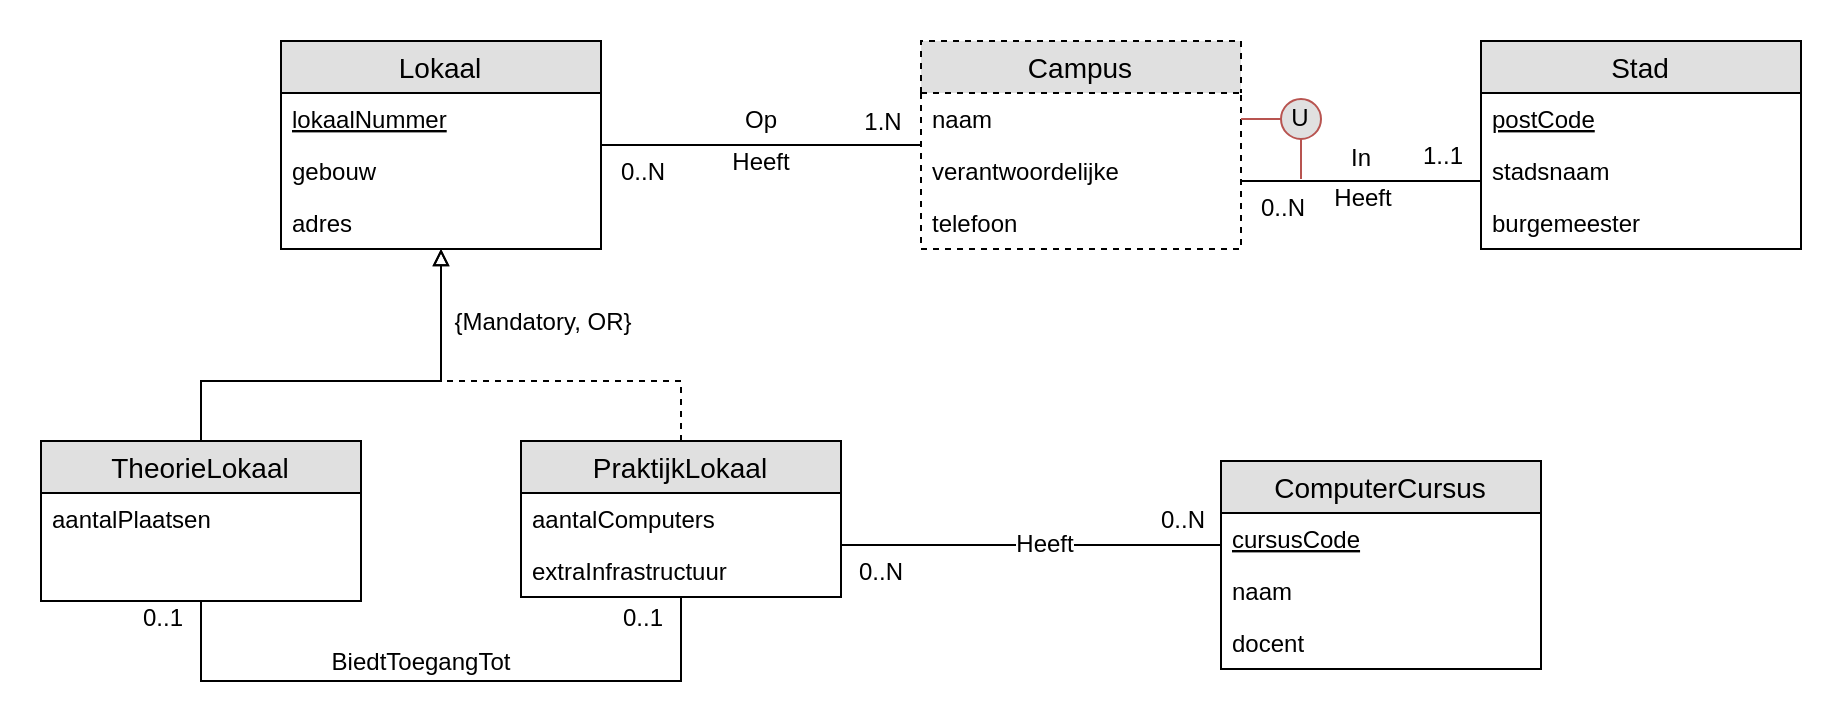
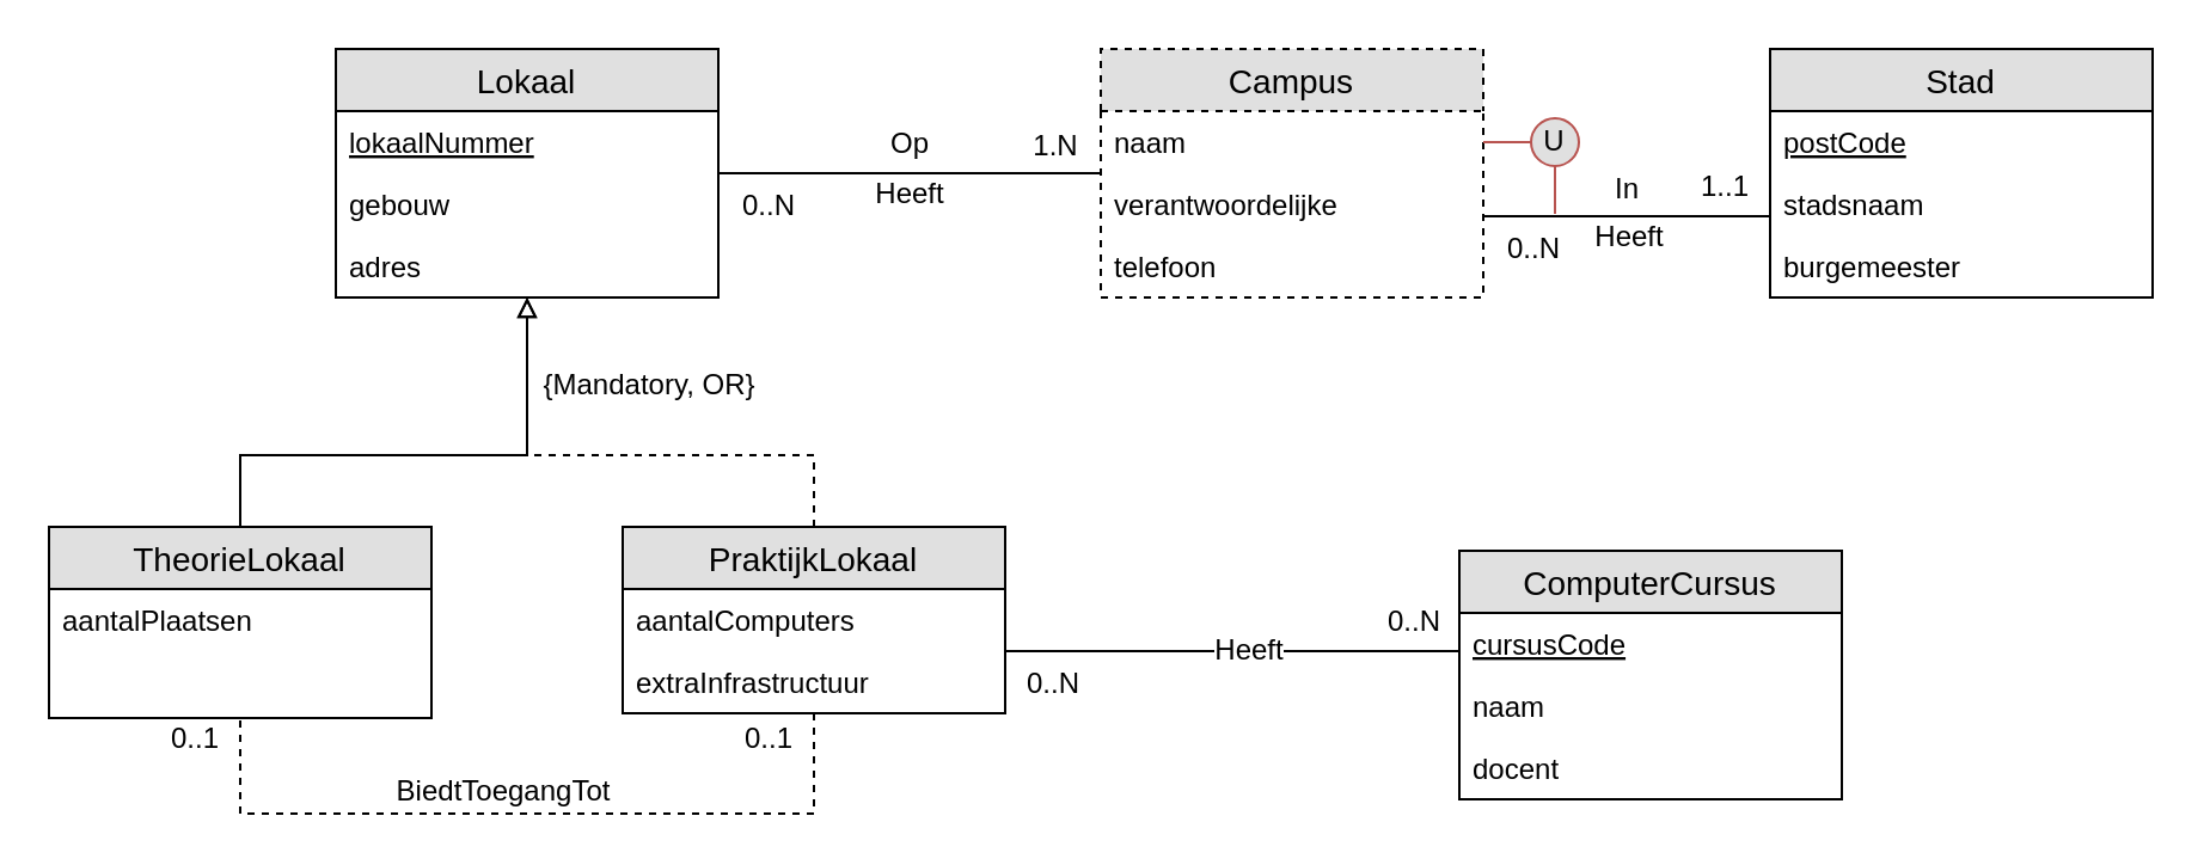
  <mxCell id="0" />
  <mxCell id="1" parent="0" />
  <mxCell id="2" style="edgeStyle=orthogonalEdgeStyle;rounded=0;orthogonalLoop=1;jettySize=auto;html=1;endArrow=none;endFill=0;" edge="1" parent="1" source="7" target="36"><mxGeometry relative="1" as="geometry" /></mxCell>
  <mxCell id="3" value="Op" style="text;html=1;resizable=0;points=[];align=center;verticalAlign=middle;labelBackgroundColor=#ffffff;" vertex="1" connectable="0" parent="2"><mxGeometry x="-0.147" y="-1" relative="1" as="geometry"><mxPoint x="11.5" y="-14" as="offset" /></mxGeometry></mxCell>
  <mxCell id="4" value="Heeft" style="text;html=1;resizable=0;points=[];align=center;verticalAlign=middle;labelBackgroundColor=#ffffff;" vertex="1" connectable="0" parent="2"><mxGeometry x="-0.133" y="-3" relative="1" as="geometry"><mxPoint x="10.5" y="5" as="offset" /></mxGeometry></mxCell>
  <mxCell id="5" value="0..N" style="text;html=1;resizable=0;points=[];align=center;verticalAlign=middle;labelBackgroundColor=#ffffff;" vertex="1" connectable="0" parent="2"><mxGeometry x="-0.843" y="-2" relative="1" as="geometry"><mxPoint x="7.5" y="11" as="offset" /></mxGeometry></mxCell>
  <mxCell id="6" value="1.N" style="text;html=1;resizable=0;points=[];align=center;verticalAlign=middle;labelBackgroundColor=#ffffff;" vertex="1" connectable="0" parent="2"><mxGeometry x="0.738" y="2" relative="1" as="geometry"><mxPoint x="1" y="-10" as="offset" /></mxGeometry></mxCell>
  <mxCell id="7" value="Lokaal" style="swimlane;fontStyle=0;childLayout=stackLayout;horizontal=1;startSize=26;fillColor=#e0e0e0;horizontalStack=0;resizeParent=1;resizeParentMax=0;resizeLast=0;collapsible=1;marginBottom=0;swimlaneFillColor=#ffffff;align=center;fontSize=14;" vertex="1" parent="1"><mxGeometry x="140" y="20" width="160" height="104" as="geometry" /></mxCell>
  <mxCell id="8" value="lokaalNummer" style="text;strokeColor=none;fillColor=none;spacingLeft=4;spacingRight=4;overflow=hidden;rotatable=0;points=[[0,0.5],[1,0.5]];portConstraint=eastwest;fontSize=12;fontStyle=4" vertex="1" parent="7"><mxGeometry y="26" width="160" height="26" as="geometry" /></mxCell>
  <mxCell id="9" value="gebouw" style="text;strokeColor=none;fillColor=none;spacingLeft=4;spacingRight=4;overflow=hidden;rotatable=0;points=[[0,0.5],[1,0.5]];portConstraint=eastwest;fontSize=12;" vertex="1" parent="7"><mxGeometry y="52" width="160" height="26" as="geometry" /></mxCell>
  <mxCell id="10" value="adres" style="text;strokeColor=none;fillColor=none;spacingLeft=4;spacingRight=4;overflow=hidden;rotatable=0;points=[[0,0.5],[1,0.5]];portConstraint=eastwest;fontSize=12;" vertex="1" parent="7"><mxGeometry y="78" width="160" height="26" as="geometry" /></mxCell>
  <mxCell id="11" style="edgeStyle=orthogonalEdgeStyle;rounded=0;orthogonalLoop=1;jettySize=auto;html=1;endArrow=block;endFill=0;dashed=1;" edge="1" parent="1" source="20" target="7"><mxGeometry relative="1" as="geometry"><Array as="points"><mxPoint x="340" y="190" /><mxPoint x="220" y="190" /></Array></mxGeometry></mxCell>
  <mxCell id="12" style="edgeStyle=orthogonalEdgeStyle;rounded=0;orthogonalLoop=1;jettySize=auto;html=1;endArrow=none;endFill=0;" edge="1" parent="1" source="20" target="23"><mxGeometry relative="1" as="geometry"><Array as="points"><mxPoint x="550" y="272" /><mxPoint x="550" y="272" /></Array></mxGeometry></mxCell>
  <mxCell id="13" value="Heeft" style="text;html=1;resizable=0;points=[];align=center;verticalAlign=middle;labelBackgroundColor=#ffffff;" vertex="1" connectable="0" parent="12"><mxGeometry x="0.067" y="1" relative="1" as="geometry"><mxPoint as="offset" /></mxGeometry></mxCell>
  <mxCell id="14" value="0..N" style="text;html=1;resizable=0;points=[];align=center;verticalAlign=middle;labelBackgroundColor=#ffffff;" vertex="1" connectable="0" parent="12"><mxGeometry x="0.895" y="1" relative="1" as="geometry"><mxPoint x="-10" y="-12" as="offset" /></mxGeometry></mxCell>
  <mxCell id="15" value="0..N" style="text;html=1;resizable=0;points=[];align=center;verticalAlign=middle;labelBackgroundColor=#ffffff;" vertex="1" connectable="0" parent="12"><mxGeometry x="-0.894" relative="1" as="geometry"><mxPoint x="9.5" y="13" as="offset" /></mxGeometry></mxCell>
- <mxCell id="16" style="edgeStyle=orthogonalEdgeStyle;rounded=0;orthogonalLoop=1;jettySize=auto;html=1;endArrow=none;endFill=0;" edge="1" parent="1" source="20" target="29"><mxGeometry relative="1" as="geometry"><Array as="points"><mxPoint x="340" y="340" /><mxPoint x="100" y="340" /></Array></mxGeometry></mxCell>
+ <mxCell id="16" style="edgeStyle=orthogonalEdgeStyle;rounded=0;orthogonalLoop=1;jettySize=auto;html=1;endArrow=none;endFill=0;dashed=1;" edge="1" parent="1" source="20" target="29"><mxGeometry relative="1" as="geometry"><Array as="points"><mxPoint x="340" y="340" /><mxPoint x="100" y="340" /></Array></mxGeometry></mxCell>
  <mxCell id="17" value="BiedtToegangTot" style="text;html=1;resizable=0;points=[];align=center;verticalAlign=middle;labelBackgroundColor=#ffffff;" vertex="1" connectable="0" parent="16"><mxGeometry x="0.036" y="-1" relative="1" as="geometry"><mxPoint x="-5.5" y="-9" as="offset" /></mxGeometry></mxCell>
  <mxCell id="18" value="0..1" style="text;html=1;resizable=0;points=[];align=center;verticalAlign=middle;labelBackgroundColor=#ffffff;" vertex="1" connectable="0" parent="16"><mxGeometry x="-0.925" y="1" relative="1" as="geometry"><mxPoint x="-21" y="-2" as="offset" /></mxGeometry></mxCell>
  <mxCell id="19" value="0..1" style="text;html=1;resizable=0;points=[];align=center;verticalAlign=middle;labelBackgroundColor=#ffffff;" vertex="1" connectable="0" parent="16"><mxGeometry x="0.938" y="3" relative="1" as="geometry"><mxPoint x="-17" y="-2" as="offset" /></mxGeometry></mxCell>
  <mxCell id="20" value="PraktijkLokaal" style="swimlane;fontStyle=0;childLayout=stackLayout;horizontal=1;startSize=26;fillColor=#e0e0e0;horizontalStack=0;resizeParent=1;resizeParentMax=0;resizeLast=0;collapsible=1;marginBottom=0;swimlaneFillColor=#ffffff;align=center;fontSize=14;" vertex="1" parent="1"><mxGeometry x="260" y="220" width="160" height="78" as="geometry" /></mxCell>
  <mxCell id="21" value="aantalComputers" style="text;strokeColor=none;fillColor=none;spacingLeft=4;spacingRight=4;overflow=hidden;rotatable=0;points=[[0,0.5],[1,0.5]];portConstraint=eastwest;fontSize=12;" vertex="1" parent="20"><mxGeometry y="26" width="160" height="26" as="geometry" /></mxCell>
  <mxCell id="22" value="extraInfrastructuur" style="text;strokeColor=none;fillColor=none;spacingLeft=4;spacingRight=4;overflow=hidden;rotatable=0;points=[[0,0.5],[1,0.5]];portConstraint=eastwest;fontSize=12;" vertex="1" parent="20"><mxGeometry y="52" width="160" height="26" as="geometry" /></mxCell>
  <mxCell id="23" value="ComputerCursus" style="swimlane;fontStyle=0;childLayout=stackLayout;horizontal=1;startSize=26;fillColor=#e0e0e0;horizontalStack=0;resizeParent=1;resizeParentMax=0;resizeLast=0;collapsible=1;marginBottom=0;swimlaneFillColor=#ffffff;align=center;fontSize=14;" vertex="1" parent="1"><mxGeometry x="610" y="230" width="160" height="104" as="geometry" /></mxCell>
  <mxCell id="24" value="cursusCode" style="text;strokeColor=none;fillColor=none;spacingLeft=4;spacingRight=4;overflow=hidden;rotatable=0;points=[[0,0.5],[1,0.5]];portConstraint=eastwest;fontSize=12;fontStyle=4" vertex="1" parent="23"><mxGeometry y="26" width="160" height="26" as="geometry" /></mxCell>
  <mxCell id="25" value="naam" style="text;strokeColor=none;fillColor=none;spacingLeft=4;spacingRight=4;overflow=hidden;rotatable=0;points=[[0,0.5],[1,0.5]];portConstraint=eastwest;fontSize=12;" vertex="1" parent="23"><mxGeometry y="52" width="160" height="26" as="geometry" /></mxCell>
  <mxCell id="26" value="docent" style="text;strokeColor=none;fillColor=none;spacingLeft=4;spacingRight=4;overflow=hidden;rotatable=0;points=[[0,0.5],[1,0.5]];portConstraint=eastwest;fontSize=12;" vertex="1" parent="23"><mxGeometry y="78" width="160" height="26" as="geometry" /></mxCell>
  <mxCell id="27" style="edgeStyle=orthogonalEdgeStyle;rounded=0;orthogonalLoop=1;jettySize=auto;html=1;endArrow=block;endFill=0;" edge="1" parent="1" source="29" target="7"><mxGeometry relative="1" as="geometry"><Array as="points"><mxPoint x="100" y="190" /><mxPoint x="220" y="190" /></Array></mxGeometry></mxCell>
  <mxCell id="28" value="{Mandatory, OR}" style="text;html=1;resizable=0;points=[];align=center;verticalAlign=middle;labelBackgroundColor=#ffffff;" vertex="1" connectable="0" parent="27"><mxGeometry x="0.806" y="4" relative="1" as="geometry"><mxPoint x="54" y="15" as="offset" /></mxGeometry></mxCell>
  <mxCell id="29" value="TheorieLokaal" style="swimlane;fontStyle=0;childLayout=stackLayout;horizontal=1;startSize=26;fillColor=#e0e0e0;horizontalStack=0;resizeParent=1;resizeParentMax=0;resizeLast=0;collapsible=1;marginBottom=0;swimlaneFillColor=#ffffff;align=center;fontSize=14;" vertex="1" parent="1"><mxGeometry y="220" width="160" height="80" as="geometry" x="20" /></mxCell>
  <mxCell id="30" value="aantalPlaatsen" style="text;strokeColor=none;fillColor=none;spacingLeft=4;spacingRight=4;overflow=hidden;rotatable=0;points=[[0,0.5],[1,0.5]];portConstraint=eastwest;fontSize=12;" vertex="1" parent="29"><mxGeometry y="26" width="160" height="54" as="geometry" /></mxCell>
  <mxCell id="31" value="" style="edgeStyle=orthogonalEdgeStyle;rounded=0;orthogonalLoop=1;jettySize=auto;html=1;endArrow=none;endFill=0;" edge="1" parent="1" source="36" target="40"><mxGeometry relative="1" as="geometry"><Array as="points"><mxPoint x="670" y="90" /><mxPoint x="670" y="90" /></Array></mxGeometry></mxCell>
  <mxCell id="32" value="In" style="text;html=1;resizable=0;points=[];align=center;verticalAlign=middle;labelBackgroundColor=#ffffff;" vertex="1" connectable="0" parent="31"><mxGeometry x="0.09" y="-1" relative="1" as="geometry"><mxPoint x="-5.5" y="-13" as="offset" /></mxGeometry></mxCell>
  <mxCell id="33" value="Heeft" style="text;html=1;resizable=0;points=[];align=center;verticalAlign=middle;labelBackgroundColor=#ffffff;" vertex="1" connectable="0" parent="31"><mxGeometry x="0.11" relative="1" as="geometry"><mxPoint x="-7" y="8" as="offset" /></mxGeometry></mxCell>
  <mxCell id="34" value="0..N" style="text;html=1;resizable=0;points=[];align=center;verticalAlign=middle;labelBackgroundColor=#ffffff;" vertex="1" connectable="0" parent="31"><mxGeometry x="-0.777" y="-2" relative="1" as="geometry"><mxPoint x="7" y="11" as="offset" /></mxGeometry></mxCell>
  <mxCell id="35" value="1..1" style="text;html=1;resizable=0;points=[];align=center;verticalAlign=middle;labelBackgroundColor=#ffffff;" vertex="1" connectable="0" parent="31"><mxGeometry x="0.683" y="-1" relative="1" as="geometry"><mxPoint x="-1" y="-14" as="offset" /></mxGeometry></mxCell>
  <mxCell id="36" value="Campus" style="swimlane;fontStyle=0;childLayout=stackLayout;horizontal=1;startSize=26;fillColor=#e0e0e0;horizontalStack=0;resizeParent=1;resizeParentMax=0;resizeLast=0;collapsible=1;marginBottom=0;swimlaneFillColor=#ffffff;align=center;fontSize=14;dashed=1;" vertex="1" parent="1"><mxGeometry x="460" y="20" width="160" height="104" as="geometry" /></mxCell>
  <mxCell id="37" value="naam" style="text;strokeColor=none;fillColor=none;spacingLeft=4;spacingRight=4;overflow=hidden;rotatable=0;points=[[0,0.5],[1,0.5]];portConstraint=eastwest;fontSize=12;" vertex="1" parent="36"><mxGeometry y="26" width="160" height="26" as="geometry" /></mxCell>
  <mxCell id="38" value="verantwoordelijke" style="text;strokeColor=none;fillColor=none;spacingLeft=4;spacingRight=4;overflow=hidden;rotatable=0;points=[[0,0.5],[1,0.5]];portConstraint=eastwest;fontSize=12;" vertex="1" parent="36"><mxGeometry y="52" width="160" height="26" as="geometry" /></mxCell>
  <mxCell id="39" value="telefoon" style="text;strokeColor=none;fillColor=none;spacingLeft=4;spacingRight=4;overflow=hidden;rotatable=0;points=[[0,0.5],[1,0.5]];portConstraint=eastwest;fontSize=12;" vertex="1" parent="36"><mxGeometry y="78" width="160" height="26" as="geometry" /></mxCell>
  <mxCell id="40" value="Stad" style="swimlane;fontStyle=0;childLayout=stackLayout;horizontal=1;startSize=26;fillColor=#e0e0e0;horizontalStack=0;resizeParent=1;resizeParentMax=0;resizeLast=0;collapsible=1;marginBottom=0;swimlaneFillColor=#ffffff;align=center;fontSize=14;" vertex="1" parent="1"><mxGeometry x="740" y="20" width="160" height="104" as="geometry" /></mxCell>
  <mxCell id="41" value="postCode" style="text;strokeColor=none;fillColor=none;spacingLeft=4;spacingRight=4;overflow=hidden;rotatable=0;points=[[0,0.5],[1,0.5]];portConstraint=eastwest;fontSize=12;fontStyle=4" vertex="1" parent="40"><mxGeometry y="26" width="160" height="26" as="geometry" /></mxCell>
  <mxCell id="42" value="stadsnaam" style="text;strokeColor=none;fillColor=none;spacingLeft=4;spacingRight=4;overflow=hidden;rotatable=0;points=[[0,0.5],[1,0.5]];portConstraint=eastwest;fontSize=12;" vertex="1" parent="40"><mxGeometry y="52" width="160" height="26" as="geometry" /></mxCell>
  <mxCell id="43" value="burgemeester" style="text;strokeColor=none;fillColor=none;spacingLeft=4;spacingRight=4;overflow=hidden;rotatable=0;points=[[0,0.5],[1,0.5]];portConstraint=eastwest;fontSize=12;" vertex="1" parent="40"><mxGeometry y="78" width="160" height="26" as="geometry" /></mxCell>
  <mxCell id="44" style="edgeStyle=orthogonalEdgeStyle;rounded=0;orthogonalLoop=1;jettySize=auto;html=1;entryX=1;entryY=0.5;entryDx=0;entryDy=0;endArrow=none;endFill=0;fillColor=#f8cecc;strokeColor=#b85450;" edge="1" parent="1" source="46" target="37"><mxGeometry relative="1" as="geometry"><Array as="points"><mxPoint x="640" y="59" /><mxPoint x="640" y="59" /></Array></mxGeometry></mxCell>
  <mxCell id="45" style="edgeStyle=orthogonalEdgeStyle;rounded=0;orthogonalLoop=1;jettySize=auto;html=1;endArrow=none;endFill=0;fillColor=#f8cecc;strokeColor=#b85450;" edge="1" parent="1" source="46"><mxGeometry relative="1" as="geometry"><mxPoint x="650" y="70" as="targetPoint" /></mxGeometry></mxCell>
  <mxCell id="46" value="U" style="ellipse;whiteSpace=wrap;html=1;aspect=fixed;fillColor=#e0e0e0;strokeColor=#b85450;" vertex="1" parent="1"><mxGeometry x="640" y="49" width="20" height="20" as="geometry" /></mxCell>
